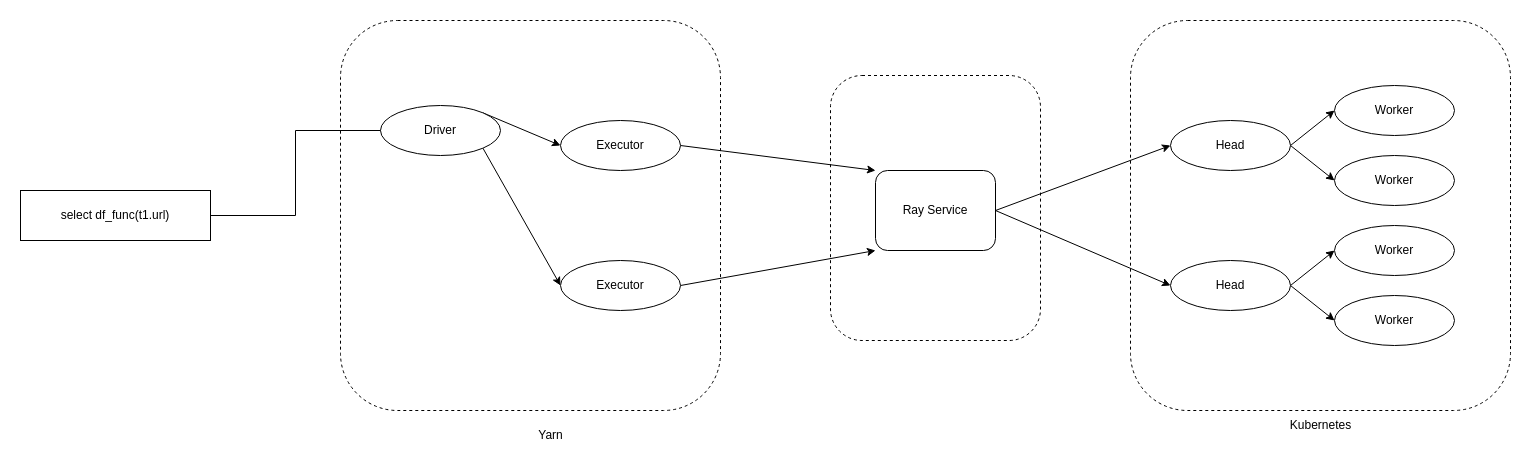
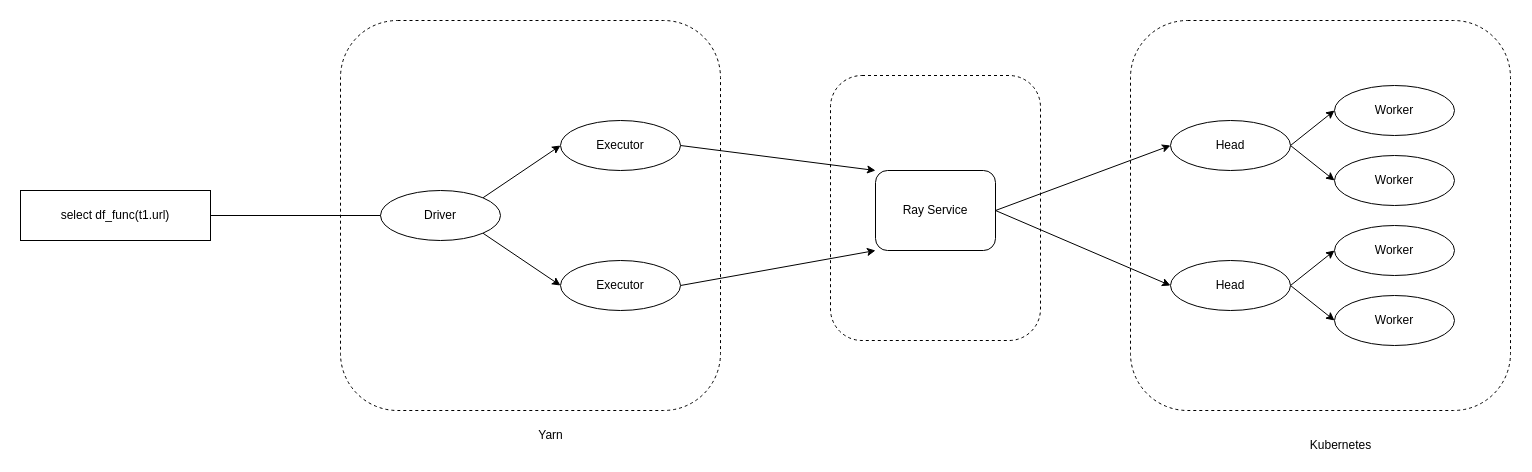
  <mxCell id="0" />
  <mxCell id="1" parent="0" />
  <mxCell id="2" value="" style="rounded=1;whiteSpace=wrap;html=1;fillColor=none;dashed=1;" vertex="1" parent="1"><mxGeometry x="830" y="75" width="210" height="265" as="geometry" /></mxCell>
  <mxCell id="3" value="" style="rounded=1;whiteSpace=wrap;html=1;fillColor=none;dashed=1;" vertex="1" parent="1"><mxGeometry x="340" y="20" width="380" height="390" as="geometry" /></mxCell>
  <mxCell id="4" value="" style="rounded=1;whiteSpace=wrap;html=1;fillColor=none;dashed=1;" vertex="1" parent="1"><mxGeometry x="1130" y="20" width="380" height="390" as="geometry" /></mxCell>
  <mxCell id="5" value="Yarn" style="text;html=1;align=center;verticalAlign=middle;resizable=0;points=[];autosize=1;strokeColor=none;fillColor=none;" vertex="1" parent="1"><mxGeometry x="525" y="420" width="50" height="30" as="geometry" /></mxCell>
- <mxCell id="6" value="Kubernetes" style="text;html=1;align=center;verticalAlign=middle;resizable=0;points=[];autosize=1;strokeColor=none;fillColor=none;" vertex="1" parent="1"><mxGeometry x="1280" y="410" width="80" height="30" as="geometry" /></mxCell>
+ <mxCell id="6" value="Kubernetes" style="text;html=1;align=center;verticalAlign=middle;resizable=0;points=[];autosize=1;strokeColor=none;fillColor=none;" vertex="1" parent="1"><mxGeometry x="1300" y="430" width="80" height="30" as="geometry" /></mxCell>
  <mxCell id="7" style="rounded=0;orthogonalLoop=1;jettySize=auto;html=1;exitX=1;exitY=0;exitDx=0;exitDy=0;entryX=0;entryY=0.5;entryDx=0;entryDy=0;" edge="1" parent="1" source="9" target="11"><mxGeometry relative="1" as="geometry" /></mxCell>
  <mxCell id="8" style="rounded=0;orthogonalLoop=1;jettySize=auto;html=1;exitX=1;exitY=1;exitDx=0;exitDy=0;entryX=0;entryY=0.5;entryDx=0;entryDy=0;" edge="1" parent="1" source="9" target="13"><mxGeometry relative="1" as="geometry" /></mxCell>
- <mxCell id="9" value="Driver" style="ellipse;whiteSpace=wrap;html=1;" vertex="1" parent="1"><mxGeometry x="380" y="105" width="120" height="50" as="geometry" /></mxCell>
+ <mxCell id="9" value="Driver" style="ellipse;whiteSpace=wrap;html=1;" vertex="1" parent="1"><mxGeometry x="380" y="190" width="120" height="50" as="geometry" /></mxCell>
  <mxCell id="10" style="rounded=0;orthogonalLoop=1;jettySize=auto;html=1;exitX=1;exitY=0.5;exitDx=0;exitDy=0;entryX=0;entryY=0;entryDx=0;entryDy=0;" edge="1" parent="1" source="11" target="28"><mxGeometry relative="1" as="geometry" /></mxCell>
  <mxCell id="11" value="Executor" style="ellipse;whiteSpace=wrap;html=1;" vertex="1" parent="1"><mxGeometry x="560" y="120" width="120" height="50" as="geometry" /></mxCell>
  <mxCell id="12" style="rounded=0;orthogonalLoop=1;jettySize=auto;html=1;exitX=1;exitY=0.5;exitDx=0;exitDy=0;entryX=0;entryY=1;entryDx=0;entryDy=0;" edge="1" parent="1" source="13" target="28"><mxGeometry relative="1" as="geometry" /></mxCell>
  <mxCell id="13" value="Executor" style="ellipse;whiteSpace=wrap;html=1;" vertex="1" parent="1"><mxGeometry x="560" y="260" width="120" height="50" as="geometry" /></mxCell>
  <mxCell id="14" style="rounded=0;orthogonalLoop=1;jettySize=auto;html=1;exitX=1;exitY=0.5;exitDx=0;exitDy=0;entryX=0;entryY=0.5;entryDx=0;entryDy=0;" edge="1" parent="1" source="16" target="17"><mxGeometry relative="1" as="geometry" /></mxCell>
  <mxCell id="15" style="rounded=0;orthogonalLoop=1;jettySize=auto;html=1;exitX=1;exitY=0.5;exitDx=0;exitDy=0;entryX=0;entryY=0.5;entryDx=0;entryDy=0;" edge="1" parent="1" source="16" target="18"><mxGeometry relative="1" as="geometry" /></mxCell>
  <mxCell id="16" value="Head" style="ellipse;whiteSpace=wrap;html=1;" vertex="1" parent="1"><mxGeometry x="1170" y="120" width="120" height="50" as="geometry" /></mxCell>
  <mxCell id="17" value="Worker" style="ellipse;whiteSpace=wrap;html=1;" vertex="1" parent="1"><mxGeometry x="1334" y="85" width="120" height="50" as="geometry" /></mxCell>
  <mxCell id="18" value="Worker" style="ellipse;whiteSpace=wrap;html=1;" vertex="1" parent="1"><mxGeometry x="1334" y="155" width="120" height="50" as="geometry" /></mxCell>
  <mxCell id="19" style="edgeStyle=orthogonalEdgeStyle;rounded=0;orthogonalLoop=1;jettySize=auto;html=1;exitX=1;exitY=0.5;exitDx=0;exitDy=0;entryX=0;entryY=0.5;entryDx=0;entryDy=0;endArrow=none;" edge="1" parent="1" source="20" target="9"><mxGeometry relative="1" as="geometry" /></mxCell>
  <mxCell id="20" value="select df_func(t1.url)" style="whiteSpace=wrap;html=1;rounded=0;" vertex="1" parent="1"><mxGeometry x="20" y="190" width="190" height="50" as="geometry" /></mxCell>
  <mxCell id="21" style="rounded=0;orthogonalLoop=1;jettySize=auto;html=1;exitX=1;exitY=0.5;exitDx=0;exitDy=0;entryX=0;entryY=0.5;entryDx=0;entryDy=0;" edge="1" parent="1" source="23" target="24"><mxGeometry relative="1" as="geometry" /></mxCell>
  <mxCell id="22" style="rounded=0;orthogonalLoop=1;jettySize=auto;html=1;exitX=1;exitY=0.5;exitDx=0;exitDy=0;entryX=0;entryY=0.5;entryDx=0;entryDy=0;" edge="1" parent="1" source="23" target="25"><mxGeometry relative="1" as="geometry" /></mxCell>
  <mxCell id="23" value="Head" style="ellipse;whiteSpace=wrap;html=1;" vertex="1" parent="1"><mxGeometry x="1170" y="260" width="120" height="50" as="geometry" /></mxCell>
  <mxCell id="24" value="Worker" style="ellipse;whiteSpace=wrap;html=1;" vertex="1" parent="1"><mxGeometry x="1334" y="225" width="120" height="50" as="geometry" /></mxCell>
  <mxCell id="25" value="Worker" style="ellipse;whiteSpace=wrap;html=1;" vertex="1" parent="1"><mxGeometry x="1334" y="295" width="120" height="50" as="geometry" /></mxCell>
  <mxCell id="26" style="rounded=0;orthogonalLoop=1;jettySize=auto;html=1;exitX=1;exitY=0.5;exitDx=0;exitDy=0;entryX=0;entryY=0.5;entryDx=0;entryDy=0;" edge="1" parent="1" source="28" target="16"><mxGeometry relative="1" as="geometry" /></mxCell>
  <mxCell id="27" style="rounded=0;orthogonalLoop=1;jettySize=auto;html=1;exitX=1;exitY=0.5;exitDx=0;exitDy=0;entryX=0;entryY=0.5;entryDx=0;entryDy=0;" edge="1" parent="1" source="28" target="23"><mxGeometry relative="1" as="geometry" /></mxCell>
  <mxCell id="28" value="Ray Service" style="whiteSpace=wrap;html=1;rounded=1;" vertex="1" parent="1"><mxGeometry x="875" y="170" width="120" height="80" as="geometry" /></mxCell>
